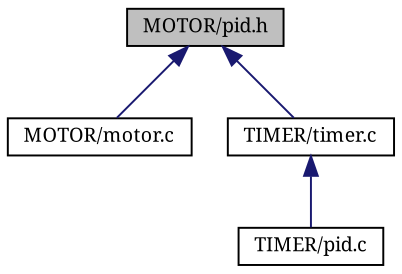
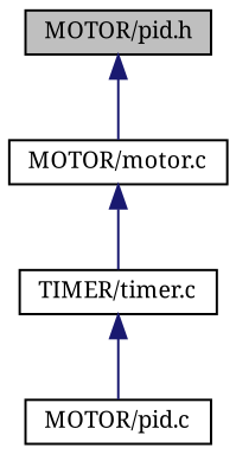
  digraph {
    fontname="Noto Serif"
    node [color=black fillcolor=white fontname="Noto Serif" fontsize=10 shape=record style=filled]
    edge [color=midnightblue dir=back fontname="Noto Serif" fontsize=10 labelfontname=Helvetica labelfontsize=10 style=solid]
    n1 [fillcolor=grey75 fontcolor=black height=0.2 label="MOTOR/pid.h" width=0.4]
    n2 [height=0.2 label="MOTOR/motor.c" width=0.4]
    n3 [height=0.2 label="TIMER/timer.c" width=0.4]
-   n4 [height=0.2 label="TIMER/pid.c" width=0.4]
+   n4 [height=0.2 label="MOTOR/pid.c" width=0.4]
    n1 -> n2
-   n1 -> n3
+   n2 -> n3
    n3 -> n4
  }
